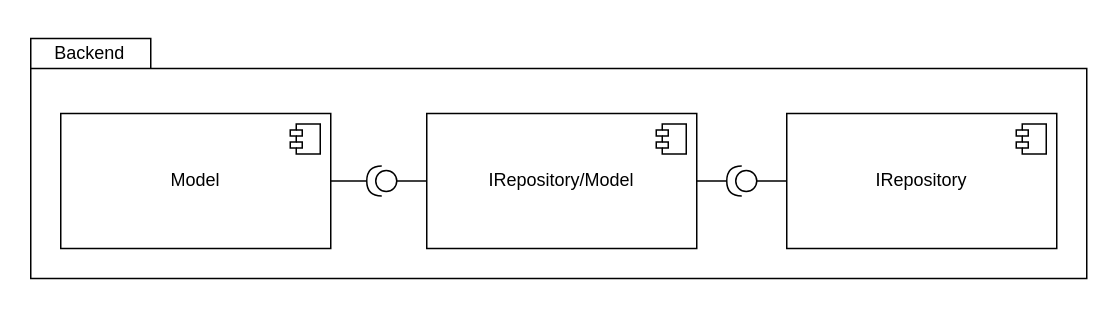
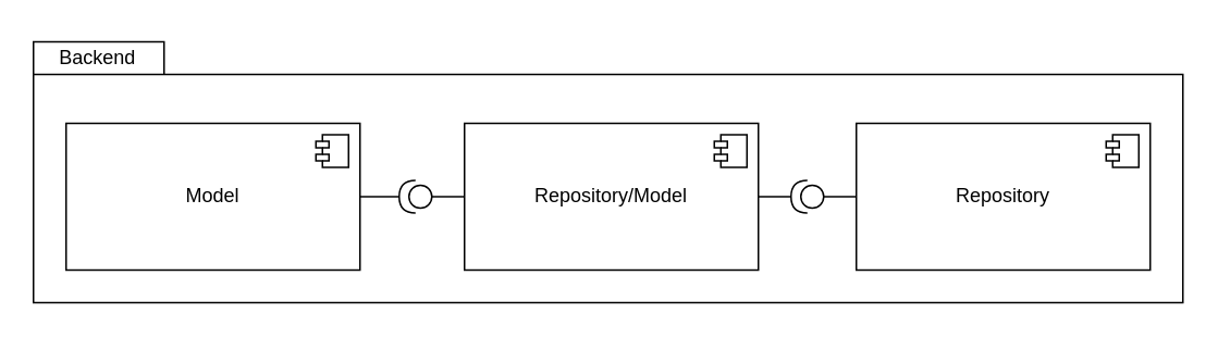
  <mxCell id="0" />
  <mxCell id="1" parent="0" />
  <mxCell id="2" value="" style="shape=folder;fontStyle=1;spacingTop=10;tabWidth=80;tabHeight=20;tabPosition=left;html=1;whiteSpace=wrap;" vertex="1" parent="1"><mxGeometry x="20" y="25" width="704" height="160" as="geometry" /></mxCell>
  <mxCell id="3" value="Backend" style="text;html=1;align=center;verticalAlign=middle;resizable=0;points=[];autosize=1;strokeColor=none;fillColor=none;" vertex="1" parent="1"><mxGeometry x="24" y="20" width="70" height="30" as="geometry" /></mxCell>
  <mxCell id="4" style="edgeStyle=orthogonalEdgeStyle;rounded=0;orthogonalLoop=1;jettySize=auto;html=1;exitX=1;exitY=0.5;exitDx=0;exitDy=0;entryX=1;entryY=0.5;entryDx=0;entryDy=0;entryPerimeter=0;endArrow=none;endFill=0;" edge="1" parent="1" source="5" target="13"><mxGeometry relative="1" as="geometry" /></mxCell>
  <mxCell id="5" value="Model" style="html=1;dropTarget=0;whiteSpace=wrap;" vertex="1" parent="1"><mxGeometry x="40" y="75" width="180" height="90" as="geometry" /></mxCell>
  <mxCell id="6" value="" style="shape=module;jettyWidth=8;jettyHeight=4;" vertex="1" parent="5"><mxGeometry x="1" width="20" height="20" relative="1" as="geometry"><mxPoint x="-27" y="7" as="offset" /></mxGeometry></mxCell>
  <mxCell id="7" style="edgeStyle=orthogonalEdgeStyle;rounded=0;orthogonalLoop=1;jettySize=auto;html=1;exitX=1;exitY=0.5;exitDx=0;exitDy=0;endArrow=none;endFill=0;" edge="1" parent="1" source="8" target="15"><mxGeometry relative="1" as="geometry" /></mxCell>
- <mxCell id="8" value="IRepository/Model" style="html=1;dropTarget=0;whiteSpace=wrap;" vertex="1" parent="1"><mxGeometry x="284" y="75" width="180" height="90" as="geometry" /></mxCell>
+ <mxCell id="8" value="Repository/Model" style="html=1;dropTarget=0;whiteSpace=wrap;" vertex="1" parent="1"><mxGeometry x="284" y="75" width="180" height="90" as="geometry" /></mxCell>
  <mxCell id="9" value="" style="shape=module;jettyWidth=8;jettyHeight=4;" vertex="1" parent="8"><mxGeometry x="1" width="20" height="20" relative="1" as="geometry"><mxPoint x="-27" y="7" as="offset" /></mxGeometry></mxCell>
- <mxCell id="10" value="IRepository" style="html=1;dropTarget=0;whiteSpace=wrap;" vertex="1" parent="1"><mxGeometry x="524" y="75" width="180" height="90" as="geometry" /></mxCell>
+ <mxCell id="10" value="Repository" style="html=1;dropTarget=0;whiteSpace=wrap;" vertex="1" parent="1"><mxGeometry x="524" y="75" width="180" height="90" as="geometry" /></mxCell>
  <mxCell id="11" value="" style="shape=module;jettyWidth=8;jettyHeight=4;" vertex="1" parent="10"><mxGeometry x="1" width="20" height="20" relative="1" as="geometry"><mxPoint x="-27" y="7" as="offset" /></mxGeometry></mxCell>
  <mxCell id="12" style="edgeStyle=orthogonalEdgeStyle;rounded=0;orthogonalLoop=1;jettySize=auto;html=1;exitX=0;exitY=0.5;exitDx=0;exitDy=0;exitPerimeter=0;entryX=0;entryY=0.5;entryDx=0;entryDy=0;endArrow=none;endFill=0;" edge="1" parent="1" source="13" target="8"><mxGeometry relative="1" as="geometry" /></mxCell>
  <mxCell id="13" value="" style="shape=providedRequiredInterface;html=1;verticalLabelPosition=bottom;sketch=0;rotation=-180;" vertex="1" parent="1"><mxGeometry x="244" y="110" width="20" height="20" as="geometry" /></mxCell>
  <mxCell id="14" style="edgeStyle=orthogonalEdgeStyle;rounded=0;orthogonalLoop=1;jettySize=auto;html=1;exitX=0;exitY=0.5;exitDx=0;exitDy=0;exitPerimeter=0;endArrow=none;endFill=0;" edge="1" parent="1" source="15" target="10"><mxGeometry relative="1" as="geometry" /></mxCell>
  <mxCell id="15" value="" style="shape=providedRequiredInterface;html=1;verticalLabelPosition=bottom;sketch=0;rotation=-180;" vertex="1" parent="1"><mxGeometry x="484" y="110" width="20" height="20" as="geometry" /></mxCell>
